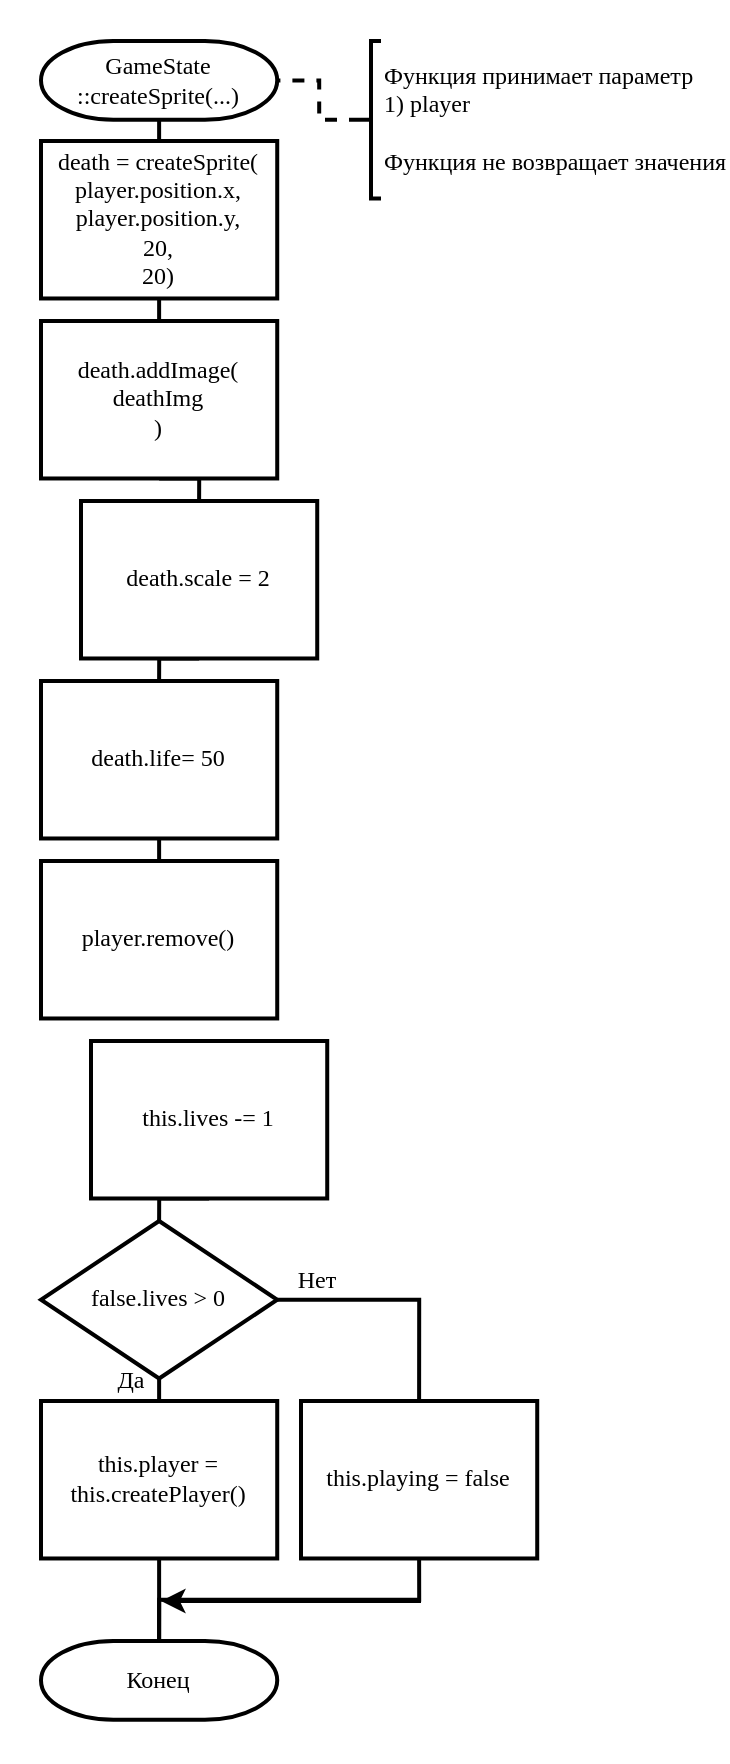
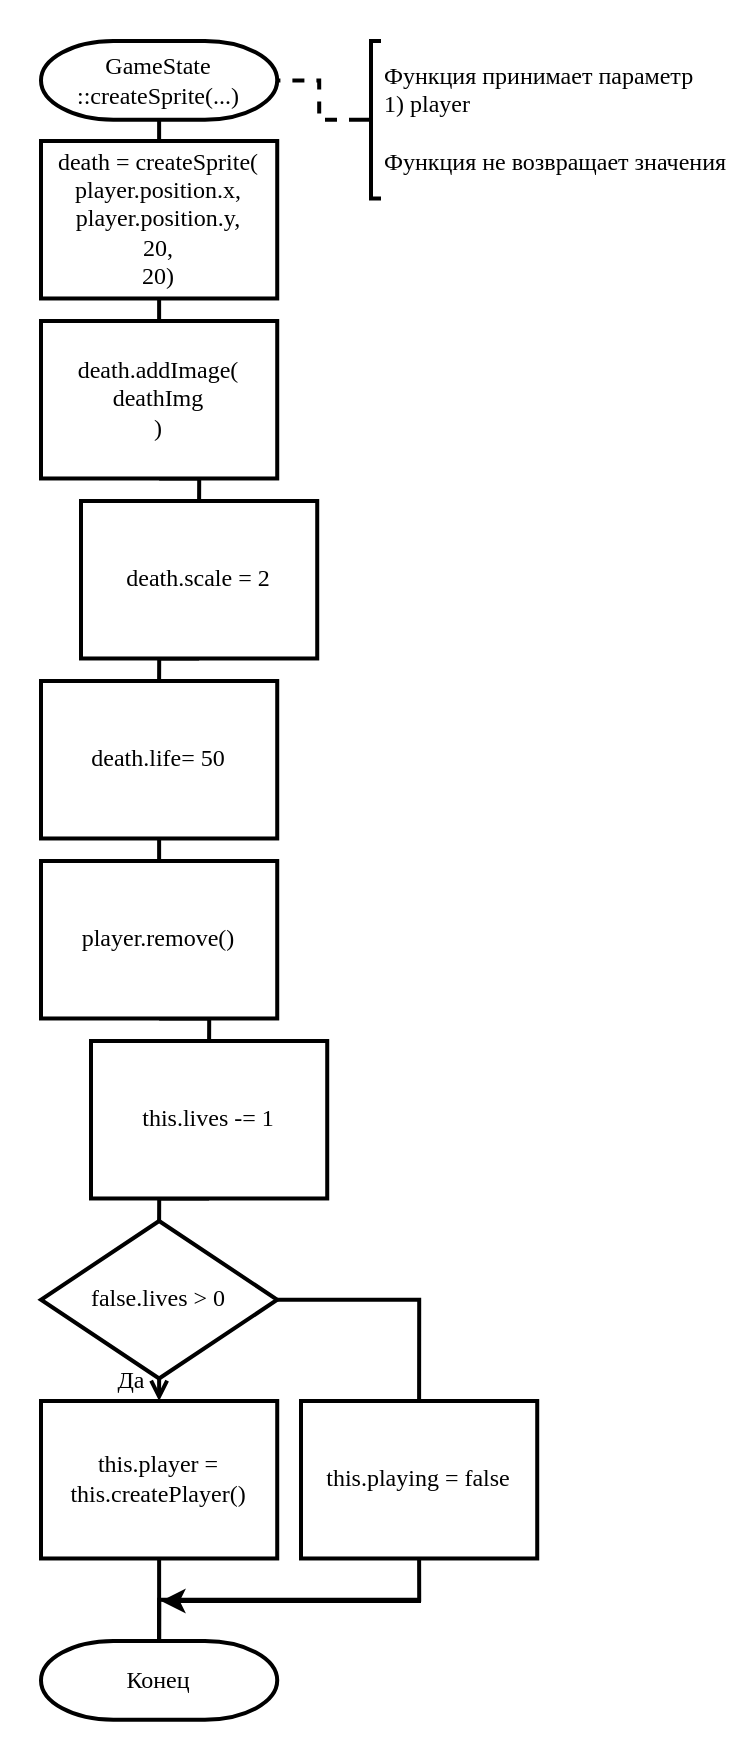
  <mxCell id="0" />
  <mxCell id="1" parent="0" />
  <mxCell id="2" style="edgeStyle=orthogonalEdgeStyle;rounded=0;orthogonalLoop=1;jettySize=auto;html=1;exitX=0.5;exitY=1;exitDx=0;exitDy=0;exitPerimeter=0;entryX=0.5;entryY=0;entryDx=0;entryDy=0;endArrow=none;endFill=0;strokeWidth=2;fontFamily=Times New Roman;" edge="1" parent="1" source="3" target="5"><mxGeometry relative="1" as="geometry" /></mxCell>
  <mxCell id="3" value="GameState&lt;br&gt;::createSprite(...)" style="strokeWidth=2;html=1;shape=mxgraph.flowchart.terminator;whiteSpace=wrap;fontFamily=Times New Roman;" vertex="1" parent="1"><mxGeometry x="20" y="20" width="118.11" height="39.37" as="geometry" /></mxCell>
  <mxCell id="4" style="edgeStyle=orthogonalEdgeStyle;rounded=0;orthogonalLoop=1;jettySize=auto;html=1;exitX=0.5;exitY=1;exitDx=0;exitDy=0;entryX=0.5;entryY=0;entryDx=0;entryDy=0;endArrow=none;endFill=0;strokeWidth=2;fontFamily=Times New Roman;" edge="1" parent="1" source="5" target="7"><mxGeometry relative="1" as="geometry" /></mxCell>
  <mxCell id="5" value="death = createSprite(&lt;br&gt;player.position.x,&lt;br&gt;player.position.y,&lt;br&gt;20,&lt;br&gt;20)" style="rounded=0;whiteSpace=wrap;html=1;absoluteArcSize=1;arcSize=14;strokeWidth=2;fontFamily=Times New Roman;" vertex="1" parent="1"><mxGeometry x="20" y="70" width="118.11" height="78.74" as="geometry" /></mxCell>
  <mxCell id="6" style="edgeStyle=orthogonalEdgeStyle;rounded=0;orthogonalLoop=1;jettySize=auto;html=1;exitX=0.5;exitY=1;exitDx=0;exitDy=0;entryX=0.5;entryY=0;entryDx=0;entryDy=0;endArrow=none;endFill=0;strokeWidth=2;fontFamily=Times New Roman;" edge="1" parent="1" source="7" target="9"><mxGeometry relative="1" as="geometry" /></mxCell>
  <mxCell id="7" value="death.addImage(&lt;br&gt;deathImg&lt;br&gt;)" style="rounded=0;whiteSpace=wrap;html=1;absoluteArcSize=1;arcSize=14;strokeWidth=2;fontFamily=Times New Roman;" vertex="1" parent="1"><mxGeometry x="20" y="160" width="118.11" height="78.74" as="geometry" /></mxCell>
  <mxCell id="8" style="edgeStyle=orthogonalEdgeStyle;rounded=0;orthogonalLoop=1;jettySize=auto;html=1;exitX=0.5;exitY=1;exitDx=0;exitDy=0;entryX=0.5;entryY=0;entryDx=0;entryDy=0;endArrow=none;endFill=0;strokeWidth=2;fontFamily=Times New Roman;" edge="1" parent="1" source="9" target="11"><mxGeometry relative="1" as="geometry" /></mxCell>
  <mxCell id="9" value="death.scale = 2" style="rounded=0;whiteSpace=wrap;html=1;absoluteArcSize=1;arcSize=14;strokeWidth=2;fontFamily=Times New Roman;" vertex="1" parent="1"><mxGeometry x="40" y="250" width="118.11" height="78.74" as="geometry" /></mxCell>
  <mxCell id="10" style="edgeStyle=orthogonalEdgeStyle;rounded=0;orthogonalLoop=1;jettySize=auto;html=1;exitX=0.5;exitY=1;exitDx=0;exitDy=0;entryX=0.5;entryY=0;entryDx=0;entryDy=0;endArrow=none;endFill=0;strokeWidth=2;fontFamily=Times New Roman;" edge="1" parent="1" source="11" target="13"><mxGeometry relative="1" as="geometry" /></mxCell>
  <mxCell id="11" value="death.life= 50" style="rounded=0;whiteSpace=wrap;html=1;absoluteArcSize=1;arcSize=14;strokeWidth=2;fontFamily=Times New Roman;" vertex="1" parent="1"><mxGeometry x="20" y="340" width="118.11" height="78.74" as="geometry" /></mxCell>
+ <mxCell id="12" style="edgeStyle=orthogonalEdgeStyle;rounded=0;orthogonalLoop=1;jettySize=auto;html=1;exitX=0.5;exitY=1;exitDx=0;exitDy=0;entryX=0.5;entryY=0;entryDx=0;entryDy=0;endArrow=none;endFill=0;strokeWidth=2;fontFamily=Times New Roman;" edge="1" parent="1" source="13" target="15"><mxGeometry relative="1" as="geometry" /></mxCell>
  <mxCell id="13" value="player.remove()" style="rounded=0;whiteSpace=wrap;html=1;absoluteArcSize=1;arcSize=14;strokeWidth=2;fontFamily=Times New Roman;" vertex="1" parent="1"><mxGeometry x="20" y="430" width="118.11" height="78.74" as="geometry" /></mxCell>
  <mxCell id="14" style="edgeStyle=orthogonalEdgeStyle;rounded=0;orthogonalLoop=1;jettySize=auto;html=1;exitX=0.5;exitY=1;exitDx=0;exitDy=0;entryX=0.5;entryY=0;entryDx=0;entryDy=0;entryPerimeter=0;endArrow=none;endFill=0;strokeWidth=2;fontFamily=Times New Roman;" edge="1" parent="1" source="15" target="18"><mxGeometry relative="1" as="geometry" /></mxCell>
  <mxCell id="15" value="this.lives -= 1" style="rounded=0;whiteSpace=wrap;html=1;absoluteArcSize=1;arcSize=14;strokeWidth=2;fontFamily=Times New Roman;" vertex="1" parent="1"><mxGeometry x="45" y="520" width="118.11" height="78.74" as="geometry" /></mxCell>
- <mxCell id="16" style="edgeStyle=orthogonalEdgeStyle;rounded=0;orthogonalLoop=1;jettySize=auto;html=1;exitX=0.5;exitY=1;exitDx=0;exitDy=0;exitPerimeter=0;entryX=0.5;entryY=0;entryDx=0;entryDy=0;endArrow=none;endFill=0;strokeWidth=2;fontFamily=Times New Roman;" edge="1" parent="1" source="18" target="20"><mxGeometry relative="1" as="geometry" /></mxCell>
+ <mxCell id="16" style="edgeStyle=orthogonalEdgeStyle;rounded=0;orthogonalLoop=1;jettySize=auto;html=1;exitX=0.5;exitY=1;exitDx=0;exitDy=0;exitPerimeter=0;entryX=0.5;entryY=0;entryDx=0;entryDy=0;endArrow=open;endFill=0;strokeWidth=2;fontFamily=Times New Roman;" edge="1" parent="1" source="18" target="20"><mxGeometry relative="1" as="geometry" /></mxCell>
  <mxCell id="17" style="edgeStyle=orthogonalEdgeStyle;rounded=0;orthogonalLoop=1;jettySize=auto;html=1;exitX=1;exitY=0.5;exitDx=0;exitDy=0;exitPerimeter=0;entryX=0.5;entryY=0;entryDx=0;entryDy=0;endArrow=none;endFill=0;strokeWidth=2;fontFamily=Times New Roman;" edge="1" parent="1" source="18" target="22"><mxGeometry relative="1" as="geometry" /></mxCell>
  <mxCell id="18" value="false.lives &amp;gt; 0" style="strokeWidth=2;html=1;shape=mxgraph.flowchart.decision;whiteSpace=wrap;rounded=0;fontFamily=Times New Roman;" vertex="1" parent="1"><mxGeometry x="20" y="610" width="118.11" height="78.74" as="geometry" /></mxCell>
  <mxCell id="19" style="edgeStyle=orthogonalEdgeStyle;rounded=0;orthogonalLoop=1;jettySize=auto;html=1;exitX=0.5;exitY=1;exitDx=0;exitDy=0;entryX=0.5;entryY=0;entryDx=0;entryDy=0;entryPerimeter=0;endArrow=none;endFill=0;strokeWidth=2;fontFamily=Times New Roman;" edge="1" parent="1" source="20" target="23"><mxGeometry relative="1" as="geometry" /></mxCell>
  <mxCell id="20" value="this.player = this.createPlayer()" style="rounded=0;whiteSpace=wrap;html=1;absoluteArcSize=1;arcSize=14;strokeWidth=2;fontFamily=Times New Roman;" vertex="1" parent="1"><mxGeometry x="20" y="700" width="118.11" height="78.74" as="geometry" /></mxCell>
  <mxCell id="21" style="edgeStyle=orthogonalEdgeStyle;rounded=0;orthogonalLoop=1;jettySize=auto;html=1;exitX=0.5;exitY=1;exitDx=0;exitDy=0;entryX=0.5;entryY=0;entryDx=0;entryDy=0;entryPerimeter=0;endArrow=none;endFill=0;strokeWidth=2;fontFamily=Times New Roman;" edge="1" parent="1" source="22" target="23"><mxGeometry relative="1" as="geometry" /></mxCell>
  <mxCell id="22" value="this.playing = false" style="rounded=0;whiteSpace=wrap;html=1;absoluteArcSize=1;arcSize=14;strokeWidth=2;fontFamily=Times New Roman;" vertex="1" parent="1"><mxGeometry x="150" y="700" width="118.11" height="78.74" as="geometry" /></mxCell>
  <mxCell id="23" value="Конец" style="strokeWidth=2;html=1;shape=mxgraph.flowchart.terminator;whiteSpace=wrap;fontFamily=Times New Roman;" vertex="1" parent="1"><mxGeometry x="20" y="820" width="118.11" height="39.37" as="geometry" /></mxCell>
  <mxCell id="24" value="" style="endArrow=classic;html=1;strokeWidth=2;fontFamily=Times New Roman;" edge="1" parent="1"><mxGeometry width="50" height="50" relative="1" as="geometry"><mxPoint x="210" y="800" as="sourcePoint" /><mxPoint x="80" y="800" as="targetPoint" /></mxGeometry></mxCell>
  <mxCell id="25" value="&lt;font&gt;Да&lt;/font&gt;" style="text;html=1;align=center;verticalAlign=middle;resizable=0;points=[];autosize=1;fontFamily=Times New Roman;" vertex="1" parent="1"><mxGeometry x="50" y="680" width="30" height="20" as="geometry" /></mxCell>
- <mxCell id="26" value="Нет" style="text;html=1;align=center;verticalAlign=middle;resizable=0;points=[];autosize=1;fontFamily=Times New Roman;" vertex="1" parent="1"><mxGeometry x="143.11" y="630" width="30" height="20" as="geometry" /></mxCell>
  <mxCell id="27" style="edgeStyle=orthogonalEdgeStyle;rounded=0;orthogonalLoop=1;jettySize=auto;html=1;exitX=0;exitY=0.5;exitDx=0;exitDy=0;exitPerimeter=0;entryX=1;entryY=0.5;entryDx=0;entryDy=0;entryPerimeter=0;endArrow=none;endFill=0;strokeWidth=2;fontFamily=Times New Roman;dashed=1;" edge="1" parent="1" source="28" target="3"><mxGeometry relative="1" as="geometry" /></mxCell>
  <mxCell id="28" value="Функция принимает параметр&lt;br&gt;1) player&lt;br&gt;&lt;br&gt;Функция не возвращает значения" style="strokeWidth=2;html=1;shape=mxgraph.flowchart.annotation_2;align=left;labelPosition=right;pointerEvents=1;rounded=0;fontFamily=Times New Roman;" vertex="1" parent="1"><mxGeometry x="180" y="20" width="10" height="78.74" as="geometry" /></mxCell>
